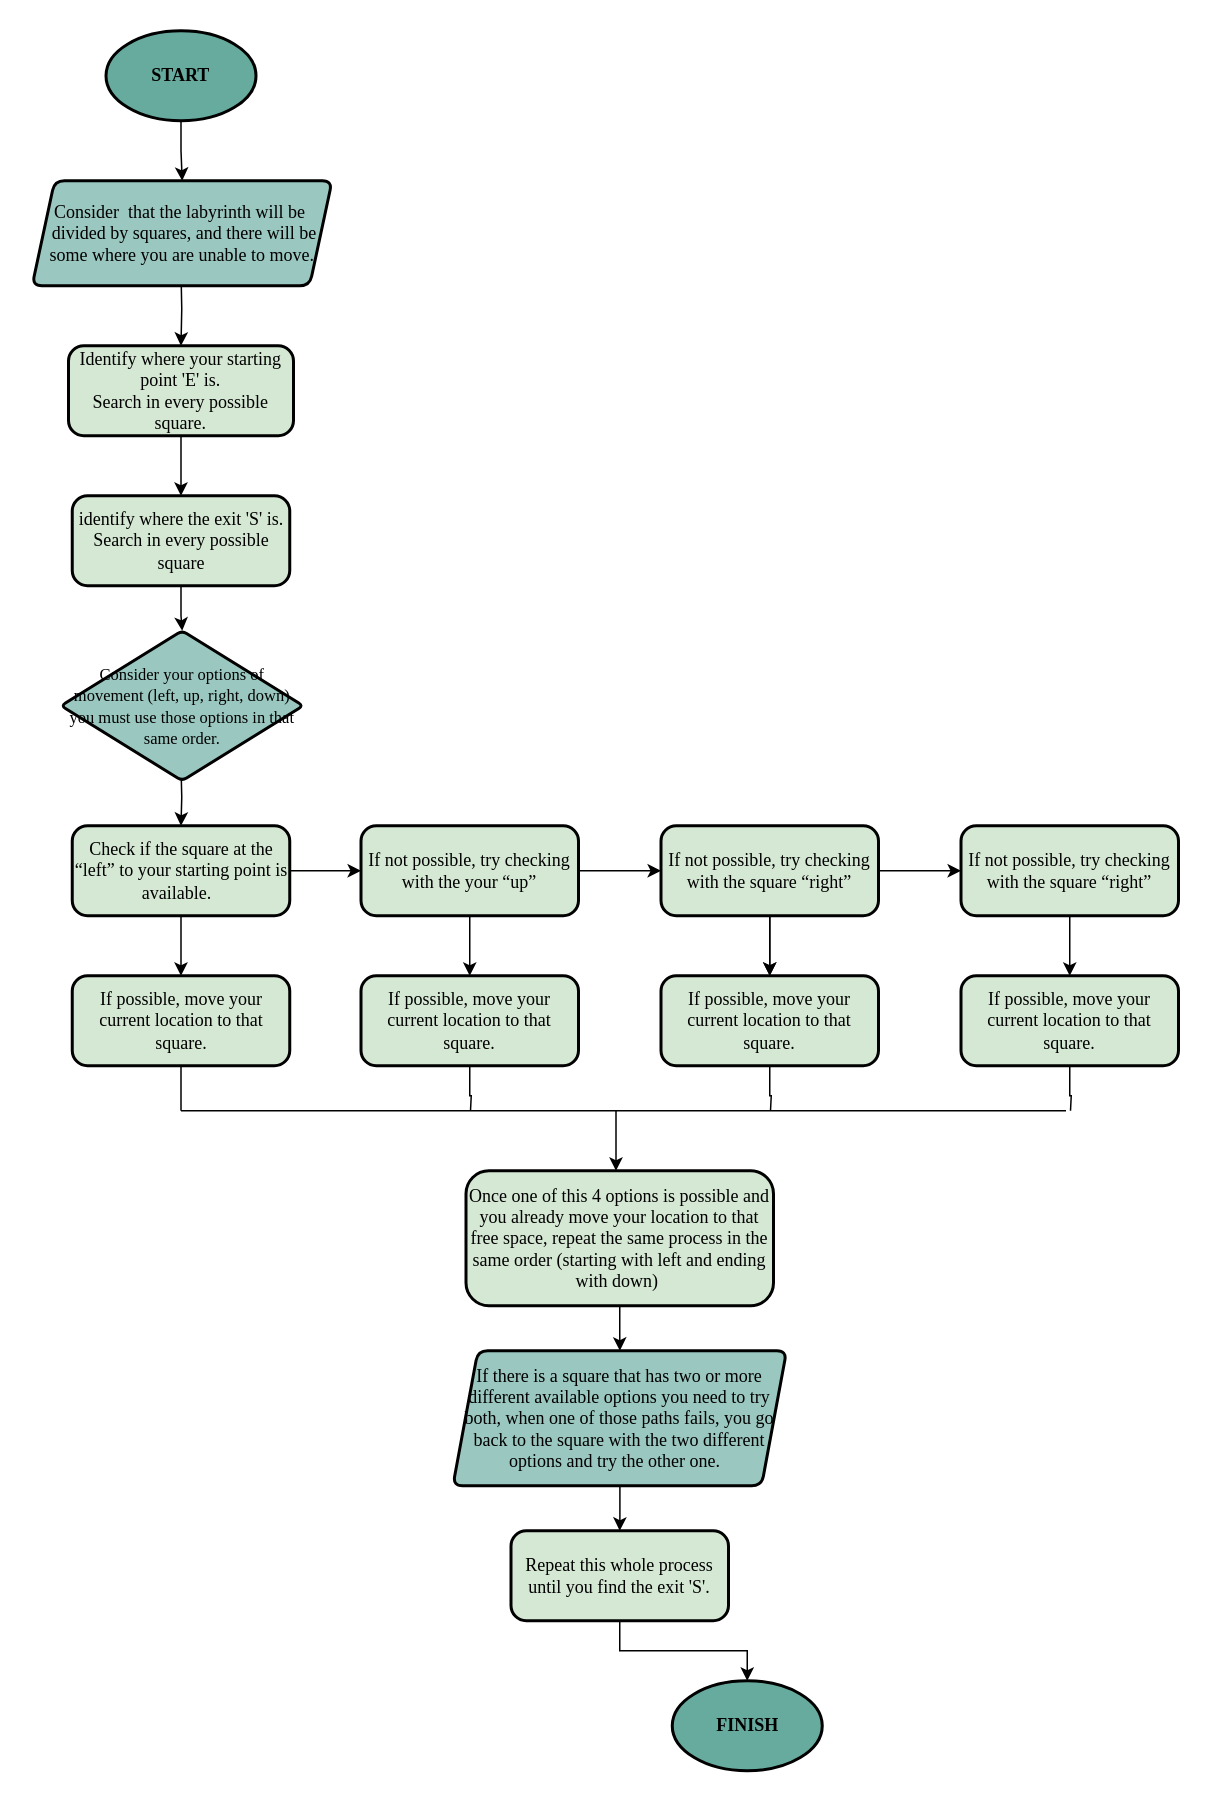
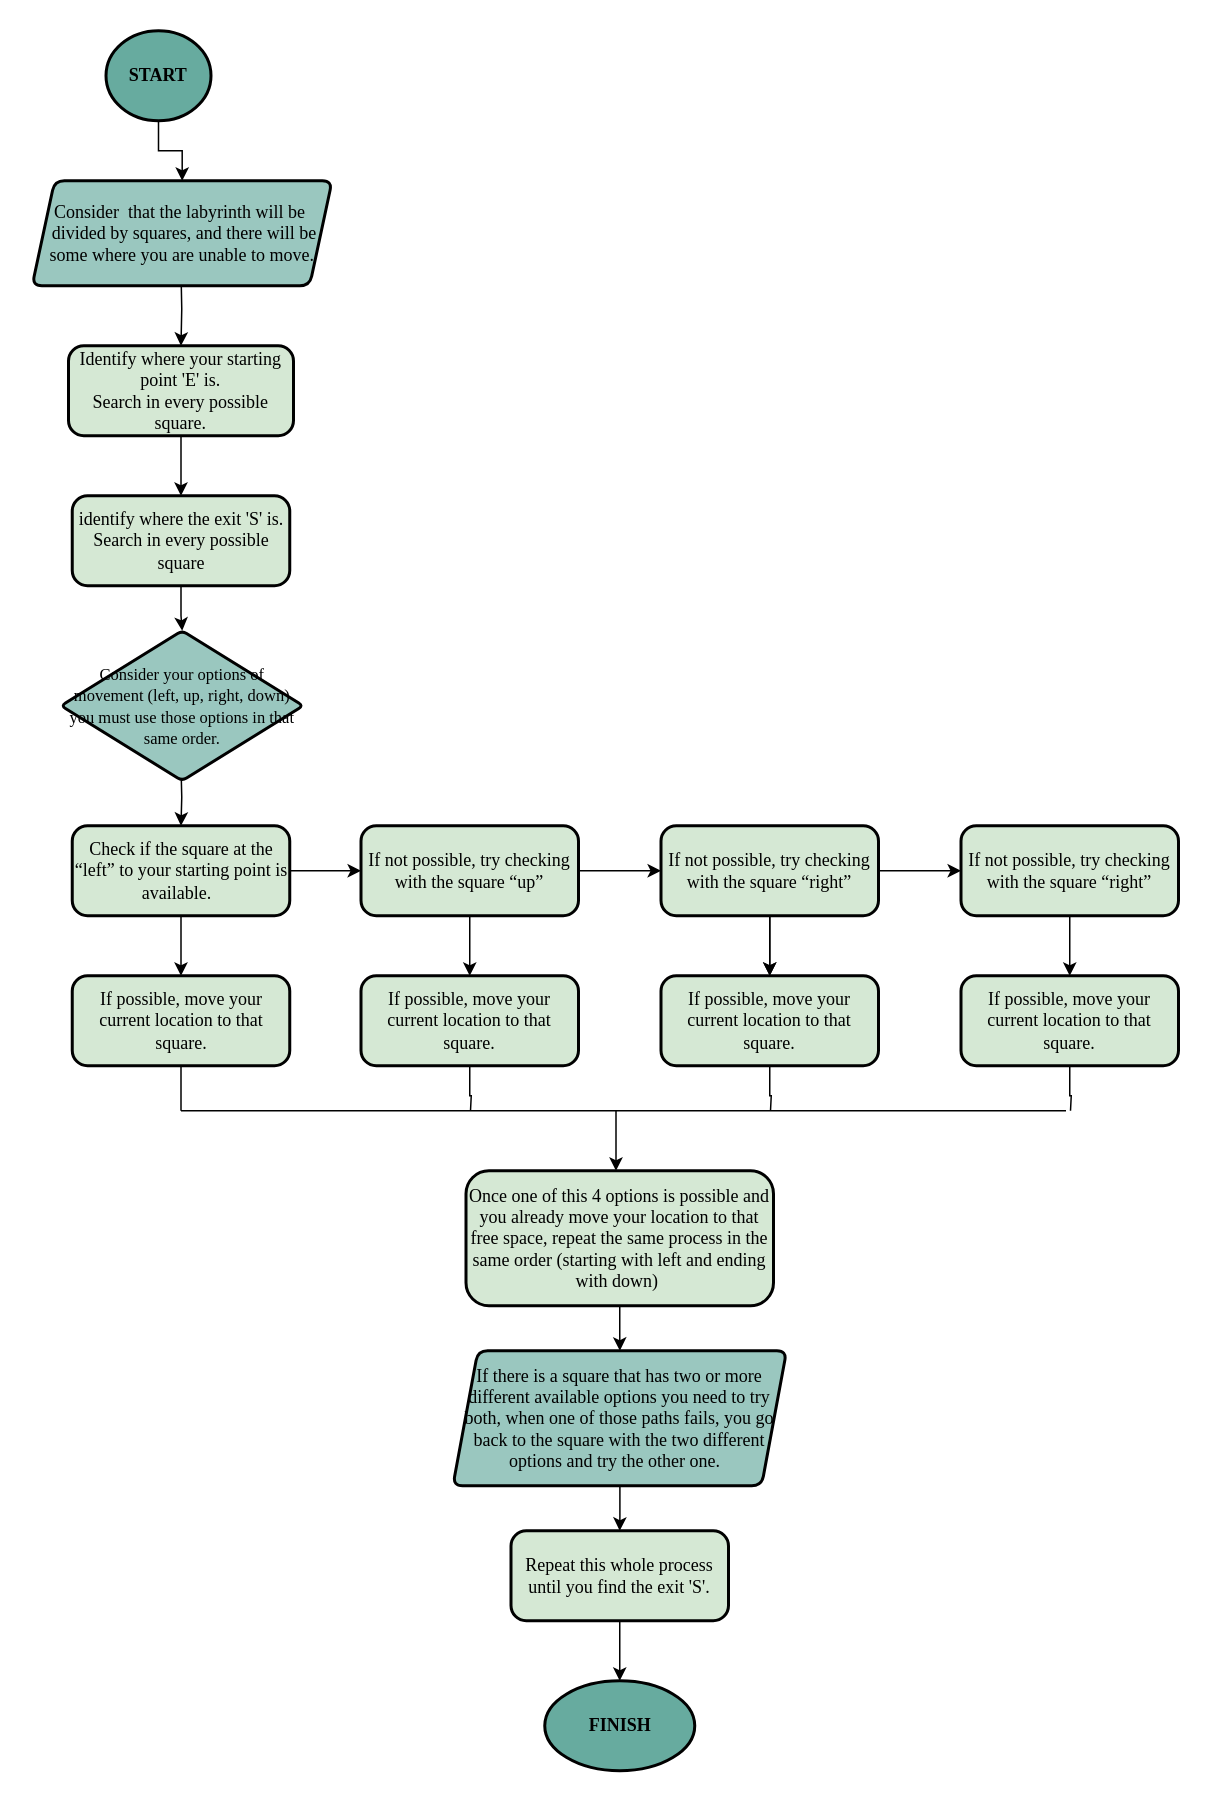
  <mxCell id="0" />
  <mxCell id="1" parent="0" />
  <mxCell id="2" value="" style="edgeStyle=orthogonalEdgeStyle;rounded=0;orthogonalLoop=1;jettySize=auto;html=1;fontFamily=Helvetica;fontSize=11;fontColor=default;endArrow=classic;endFill=1;" edge="1" parent="1" source="3" target="9"><mxGeometry relative="1" as="geometry" /></mxCell>
- <mxCell id="3" value="&lt;font face=&quot;Times New Roman&quot;&gt;&lt;b&gt;START&lt;/b&gt;&lt;/font&gt;" style="strokeWidth=2;html=1;shape=mxgraph.flowchart.start_1;whiteSpace=wrap;fillColor=#67AB9F;" parent="1" vertex="1"><mxGeometry x="70" y="20" width="100" height="60" as="geometry" /></mxCell>
+ <mxCell id="3" value="&lt;font face=&quot;Times New Roman&quot;&gt;&lt;b&gt;START&lt;/b&gt;&lt;/font&gt;" style="strokeWidth=2;html=1;shape=mxgraph.flowchart.start_1;whiteSpace=wrap;fillColor=#67AB9F;" parent="1" vertex="1"><mxGeometry x="70" y="20" width="70" height="60" as="geometry" /></mxCell>
  <mxCell id="4" value="" style="edgeStyle=orthogonalEdgeStyle;rounded=0;orthogonalLoop=1;jettySize=auto;html=1;fontFamily=Times New Roman;" parent="1" source="5" target="8" edge="1"><mxGeometry relative="1" as="geometry" /></mxCell>
  <mxCell id="5" value="&lt;font face=&quot;Times New Roman&quot;&gt;Identify where your starting point 'E' is.&lt;br&gt;Search in every possible square.&lt;br&gt;&lt;/font&gt;" style="rounded=1;whiteSpace=wrap;html=1;fillColor=#D5E8D4;strokeWidth=2;arcSize=17;direction=west;" parent="1" vertex="1"><mxGeometry x="45" y="230" width="150" height="60" as="geometry" /></mxCell>
  <mxCell id="6" value="" style="edgeStyle=orthogonalEdgeStyle;rounded=0;orthogonalLoop=1;jettySize=auto;html=1;fontFamily=Times New Roman;" parent="1" target="5" edge="1"><mxGeometry relative="1" as="geometry"><mxPoint x="120" y="180" as="sourcePoint" /></mxGeometry></mxCell>
  <mxCell id="7" value="" style="edgeStyle=orthogonalEdgeStyle;rounded=0;orthogonalLoop=1;jettySize=auto;html=1;fontFamily=Helvetica;fontSize=11;fontColor=default;endArrow=classic;endFill=1;" edge="1" parent="1" source="8" target="35"><mxGeometry relative="1" as="geometry" /></mxCell>
  <mxCell id="8" value="&lt;font face=&quot;Times New Roman&quot;&gt;identify where the exit 'S' is.&lt;br&gt;&lt;/font&gt;&lt;span style=&quot;font-family: &amp;quot;Times New Roman&amp;quot;;&quot;&gt;Search in every possible square&lt;/span&gt;&lt;font face=&quot;Times New Roman&quot;&gt;&lt;br&gt;&lt;/font&gt;" style="whiteSpace=wrap;html=1;fillColor=#D5E8D4;rounded=1;strokeWidth=2;arcSize=17;" parent="1" vertex="1"><mxGeometry x="47.5" y="330" width="145" height="60" as="geometry" /></mxCell>
  <mxCell id="9" value="&lt;span style=&quot;font-family: &amp;quot;Times New Roman&amp;quot;;&quot;&gt;&lt;font style=&quot;font-size: 12px;&quot;&gt;Consider&amp;nbsp; that the labyrinth will be&amp;nbsp; &amp;nbsp;divided by squares, and there will be some where you are unable to move.&lt;/font&gt;&lt;/span&gt;" style="shape=parallelogram;html=1;strokeWidth=2;perimeter=parallelogramPerimeter;whiteSpace=wrap;rounded=1;arcSize=13;size=0.075;fillColor=#9AC7BF;align=center;" vertex="1" parent="1"><mxGeometry x="20.75" y="120" width="200" height="70" as="geometry" /></mxCell>
  <mxCell id="10" value="" style="edgeStyle=orthogonalEdgeStyle;rounded=0;orthogonalLoop=1;jettySize=auto;html=1;fontSize=12;" edge="1" parent="1" target="13"><mxGeometry relative="1" as="geometry"><mxPoint x="120" y="510" as="sourcePoint" /></mxGeometry></mxCell>
  <mxCell id="11" value="" style="edgeStyle=orthogonalEdgeStyle;rounded=0;orthogonalLoop=1;jettySize=auto;html=1;fontSize=12;" edge="1" parent="1" source="13" target="15"><mxGeometry relative="1" as="geometry" /></mxCell>
  <mxCell id="12" value="" style="edgeStyle=orthogonalEdgeStyle;rounded=0;orthogonalLoop=1;jettySize=auto;html=1;fontFamily=Helvetica;fontSize=12;fontColor=default;" edge="1" parent="1" source="13" target="18"><mxGeometry relative="1" as="geometry" /></mxCell>
  <mxCell id="13" value="&lt;font face=&quot;Times New Roman&quot;&gt;Check if the square at the “left” to your starting point is available.&amp;nbsp;&amp;nbsp;&lt;br&gt;&lt;/font&gt;" style="whiteSpace=wrap;html=1;fillColor=#D5E8D4;rounded=1;strokeWidth=2;arcSize=17;" vertex="1" parent="1"><mxGeometry x="47.5" y="550" width="145" height="60" as="geometry" /></mxCell>
  <mxCell id="14" value="" style="edgeStyle=orthogonalEdgeStyle;rounded=0;orthogonalLoop=1;jettySize=auto;html=1;fontFamily=Helvetica;fontSize=12;fontColor=default;endArrow=none;endFill=0;" edge="1" parent="1" source="15"><mxGeometry relative="1" as="geometry"><mxPoint x="120" y="740" as="targetPoint" /></mxGeometry></mxCell>
  <mxCell id="15" value="&lt;font face=&quot;Times New Roman&quot;&gt;If possible, move your current location to that square.&lt;br&gt;&lt;/font&gt;" style="whiteSpace=wrap;html=1;fillColor=#D5E8D4;rounded=1;strokeWidth=2;arcSize=17;" vertex="1" parent="1"><mxGeometry x="47.5" y="650" width="145" height="60" as="geometry" /></mxCell>
  <mxCell id="16" value="" style="edgeStyle=orthogonalEdgeStyle;rounded=0;orthogonalLoop=1;jettySize=auto;html=1;fontFamily=Helvetica;fontSize=12;fontColor=default;" edge="1" parent="1" source="18" target="20"><mxGeometry relative="1" as="geometry" /></mxCell>
  <mxCell id="17" value="" style="edgeStyle=orthogonalEdgeStyle;rounded=0;orthogonalLoop=1;jettySize=auto;html=1;fontFamily=Helvetica;fontSize=12;fontColor=default;" edge="1" parent="1" source="18" target="24"><mxGeometry relative="1" as="geometry" /></mxCell>
- <mxCell id="18" value="&lt;font face=&quot;Times New Roman&quot;&gt;If not possible, try checking with the your “up”&lt;br&gt;&lt;/font&gt;" style="whiteSpace=wrap;html=1;fillColor=#D5E8D4;rounded=1;strokeWidth=2;arcSize=17;" vertex="1" parent="1"><mxGeometry x="240" y="550" width="145" height="60" as="geometry" /></mxCell>
+ <mxCell id="18" value="&lt;font face=&quot;Times New Roman&quot;&gt;If not possible, try checking with the square “up”&lt;br&gt;&lt;/font&gt;" style="whiteSpace=wrap;html=1;fillColor=#D5E8D4;rounded=1;strokeWidth=2;arcSize=17;" vertex="1" parent="1"><mxGeometry x="240" y="550" width="145" height="60" as="geometry" /></mxCell>
  <mxCell id="19" value="" style="edgeStyle=orthogonalEdgeStyle;rounded=0;orthogonalLoop=1;jettySize=auto;html=1;fontFamily=Helvetica;fontSize=12;fontColor=default;endArrow=none;endFill=0;" edge="1" parent="1" source="20"><mxGeometry relative="1" as="geometry"><mxPoint x="313" y="740" as="targetPoint" /></mxGeometry></mxCell>
  <mxCell id="20" value="&lt;font face=&quot;Times New Roman&quot;&gt;If possible, move your current location to that square.&lt;br&gt;&lt;/font&gt;" style="whiteSpace=wrap;html=1;fillColor=#D5E8D4;rounded=1;strokeWidth=2;arcSize=17;" vertex="1" parent="1"><mxGeometry x="240" y="650" width="145" height="60" as="geometry" /></mxCell>
  <mxCell id="21" value="" style="edgeStyle=orthogonalEdgeStyle;rounded=0;orthogonalLoop=1;jettySize=auto;html=1;fontFamily=Helvetica;fontSize=12;fontColor=default;" edge="1" parent="1" source="24" target="26"><mxGeometry relative="1" as="geometry" /></mxCell>
  <mxCell id="22" value="" style="edgeStyle=orthogonalEdgeStyle;rounded=0;orthogonalLoop=1;jettySize=auto;html=1;fontFamily=Helvetica;fontSize=12;fontColor=default;" edge="1" parent="1" source="24" target="28"><mxGeometry relative="1" as="geometry" /></mxCell>
  <mxCell id="23" value="" style="edgeStyle=orthogonalEdgeStyle;rounded=0;orthogonalLoop=1;jettySize=auto;html=1;fontFamily=Helvetica;fontSize=12;fontColor=default;" edge="1" parent="1" source="24" target="26"><mxGeometry relative="1" as="geometry" /></mxCell>
  <mxCell id="24" value="&lt;font face=&quot;Times New Roman&quot;&gt;If not possible, try checking with the square “right”&lt;br&gt;&lt;/font&gt;" style="whiteSpace=wrap;html=1;fillColor=#D5E8D4;rounded=1;strokeWidth=2;arcSize=17;" vertex="1" parent="1"><mxGeometry x="440" y="550" width="145" height="60" as="geometry" /></mxCell>
  <mxCell id="25" value="" style="edgeStyle=orthogonalEdgeStyle;rounded=0;orthogonalLoop=1;jettySize=auto;html=1;fontFamily=Helvetica;fontSize=12;fontColor=default;endArrow=none;endFill=0;" edge="1" parent="1" source="26"><mxGeometry relative="1" as="geometry"><mxPoint x="513" y="740" as="targetPoint" /></mxGeometry></mxCell>
  <mxCell id="26" value="&lt;font face=&quot;Times New Roman&quot;&gt;If possible, move your current location to that square.&lt;br&gt;&lt;/font&gt;" style="whiteSpace=wrap;html=1;fillColor=#D5E8D4;rounded=1;strokeWidth=2;arcSize=17;" vertex="1" parent="1"><mxGeometry x="440" y="650" width="145" height="60" as="geometry" /></mxCell>
  <mxCell id="27" value="" style="edgeStyle=orthogonalEdgeStyle;rounded=0;orthogonalLoop=1;jettySize=auto;html=1;fontFamily=Helvetica;fontSize=12;fontColor=default;" edge="1" parent="1" source="28" target="30"><mxGeometry relative="1" as="geometry" /></mxCell>
  <mxCell id="28" value="&lt;font face=&quot;Times New Roman&quot;&gt;If not possible, try checking with the square “right”&lt;br&gt;&lt;/font&gt;" style="whiteSpace=wrap;html=1;fillColor=#D5E8D4;rounded=1;strokeWidth=2;arcSize=17;" vertex="1" parent="1"><mxGeometry x="640" y="550" width="145" height="60" as="geometry" /></mxCell>
  <mxCell id="29" value="" style="edgeStyle=orthogonalEdgeStyle;rounded=0;orthogonalLoop=1;jettySize=auto;html=1;fontFamily=Helvetica;fontSize=12;fontColor=default;endArrow=none;endFill=0;" edge="1" parent="1" source="30"><mxGeometry relative="1" as="geometry"><mxPoint x="713" y="740" as="targetPoint" /></mxGeometry></mxCell>
  <mxCell id="30" value="&lt;font face=&quot;Times New Roman&quot;&gt;If possible, move your current location to that square.&lt;br&gt;&lt;/font&gt;" style="whiteSpace=wrap;html=1;fillColor=#D5E8D4;rounded=1;strokeWidth=2;arcSize=17;" vertex="1" parent="1"><mxGeometry x="640" y="650" width="145" height="60" as="geometry" /></mxCell>
  <mxCell id="31" value="" style="endArrow=none;html=1;rounded=0;fontFamily=Helvetica;fontSize=12;fontColor=default;" edge="1" parent="1"><mxGeometry width="50" height="50" relative="1" as="geometry"><mxPoint x="120" y="740" as="sourcePoint" /><mxPoint x="710" y="740" as="targetPoint" /><Array as="points"><mxPoint x="380" y="740" /></Array></mxGeometry></mxCell>
  <mxCell id="32" value="" style="endArrow=classic;html=1;rounded=0;fontFamily=Helvetica;fontSize=12;fontColor=default;" edge="1" parent="1"><mxGeometry width="50" height="50" relative="1" as="geometry"><mxPoint x="410" y="740" as="sourcePoint" /><mxPoint x="410" y="780" as="targetPoint" /><Array as="points"><mxPoint x="410" y="770" /></Array></mxGeometry></mxCell>
  <mxCell id="33" value="" style="edgeStyle=orthogonalEdgeStyle;rounded=0;orthogonalLoop=1;jettySize=auto;html=1;fontFamily=Helvetica;fontSize=11;fontColor=default;endArrow=classic;endFill=1;" edge="1" parent="1" source="34" target="37"><mxGeometry relative="1" as="geometry" /></mxCell>
  <mxCell id="34" value="&lt;font face=&quot;Times New Roman&quot;&gt;Once one of this 4 options is possible and you already move your location to that free space, repeat the same process in the same order (starting with left and ending with down)&amp;nbsp;&lt;br&gt;&lt;/font&gt;" style="whiteSpace=wrap;html=1;fillColor=#D5E8D4;rounded=1;strokeWidth=2;arcSize=17;" vertex="1" parent="1"><mxGeometry x="310" y="780" width="205" height="90" as="geometry" /></mxCell>
  <mxCell id="35" value="&lt;font style=&quot;font-size: 11px;&quot;&gt;&lt;span style=&quot;font-family: &amp;quot;Times New Roman&amp;quot;;&quot;&gt;Consider your options&amp;nbsp;of movement&amp;nbsp;&lt;/span&gt;&lt;span style=&quot;font-family: &amp;quot;Times New Roman&amp;quot;;&quot;&gt;(left, up, right, down) you must use&amp;nbsp;&lt;/span&gt;&lt;span style=&quot;font-family: &amp;quot;Times New Roman&amp;quot;;&quot;&gt;those options in that same order.&lt;/span&gt;&lt;/font&gt;" style="rhombus;whiteSpace=wrap;html=1;rounded=1;strokeColor=default;strokeWidth=2;fontFamily=Helvetica;fontSize=12;fontColor=default;fillColor=#9AC7BF;arcSize=7;" vertex="1" parent="1"><mxGeometry x="40" y="420" width="161.5" height="100" as="geometry" /></mxCell>
  <mxCell id="36" value="" style="edgeStyle=orthogonalEdgeStyle;rounded=0;orthogonalLoop=1;jettySize=auto;html=1;fontFamily=Helvetica;fontSize=11;fontColor=default;endArrow=classic;endFill=1;" edge="1" parent="1" source="37" target="39"><mxGeometry relative="1" as="geometry" /></mxCell>
  <mxCell id="37" value="&lt;font face=&quot;Times New Roman&quot;&gt;If there is a square that has two or more different available options you need to try both, when one of those paths fails, you go back to the square with the two different options and try the other one.&amp;nbsp;&amp;nbsp;&lt;/font&gt;" style="shape=parallelogram;html=1;strokeWidth=2;perimeter=parallelogramPerimeter;whiteSpace=wrap;rounded=1;arcSize=13;size=0.075;fillColor=#9AC7BF;align=center;" vertex="1" parent="1"><mxGeometry x="301.25" y="900" width="222.5" height="90" as="geometry" /></mxCell>
  <mxCell id="38" value="" style="edgeStyle=orthogonalEdgeStyle;rounded=0;orthogonalLoop=1;jettySize=auto;html=1;fontFamily=Helvetica;fontSize=11;fontColor=default;endArrow=classic;endFill=1;" edge="1" parent="1" source="39" target="40"><mxGeometry relative="1" as="geometry" /></mxCell>
  <mxCell id="39" value="&lt;font face=&quot;Times New Roman&quot;&gt;Repeat this whole process until you find the exit 'S'.&lt;br&gt;&lt;/font&gt;" style="whiteSpace=wrap;html=1;fillColor=#D5E8D4;rounded=1;strokeWidth=2;arcSize=17;" vertex="1" parent="1"><mxGeometry x="340" y="1020" width="145" height="60" as="geometry" /></mxCell>
- <mxCell id="40" value="&lt;font face=&quot;Times New Roman&quot;&gt;&lt;b&gt;FINISH&lt;/b&gt;&lt;/font&gt;" style="strokeWidth=2;html=1;shape=mxgraph.flowchart.start_1;whiteSpace=wrap;fillColor=#67AB9F;" vertex="1" parent="1"><mxGeometry x="447.5" y="1120" width="100" height="60" as="geometry" /></mxCell>
+ <mxCell id="40" value="&lt;font face=&quot;Times New Roman&quot;&gt;&lt;b&gt;FINISH&lt;/b&gt;&lt;/font&gt;" style="strokeWidth=2;html=1;shape=mxgraph.flowchart.start_1;whiteSpace=wrap;fillColor=#67AB9F;" vertex="1" parent="1"><mxGeometry x="362.5" y="1120" width="100" height="60" as="geometry" /></mxCell>
